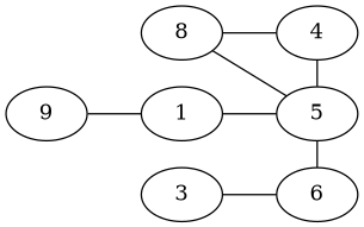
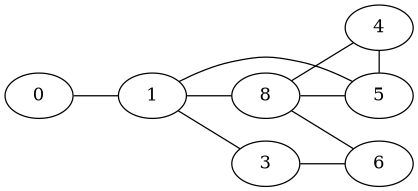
  graph {
    rankdir=LR
    n1 [label=8]
    3
    4
    5
    6
-   0 [label=9]
+   0
    1
    subgraph sub_1 {
      rank=same
      n1
      3
    }
    subgraph sub_2 {
      rank=same
      4
      5
      6
    }
    n1 -- 4
    n1 -- 5
    3 -- 6
    4 -- 5
-   5 -- 6
+   n1 -- 6
    0 -- 1
+   1 -- n1
+   1 -- 3
    1 -- 5
  }
